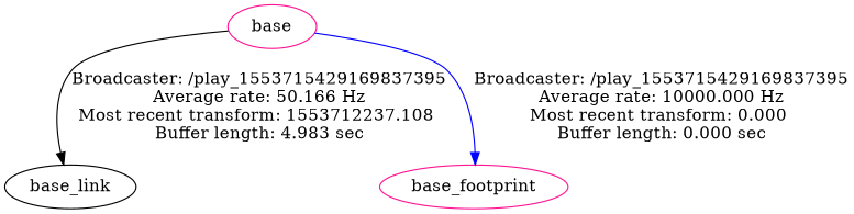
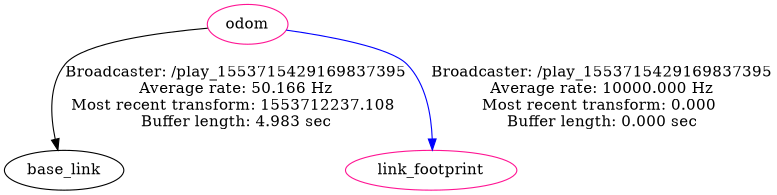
  digraph {
    node [color=deeppink]
    base_link [color=black]
-   odom [label=base]
-   base_footprint
+   odom
+   base_footprint [label=link_footprint]
    odom -> base_link [color=black label="Broadcaster: /play_1553715429169837395\nAverage rate: 50.166 Hz\nMost recent transform: 1553712237.108 \nBuffer length: 4.983 sec\n"]
    odom -> base_footprint [color=blue label="Broadcaster: /play_1553715429169837395\nAverage rate: 10000.000 Hz\nMost recent transform: 0.000 \nBuffer length: 0.000 sec\n"]
  }
